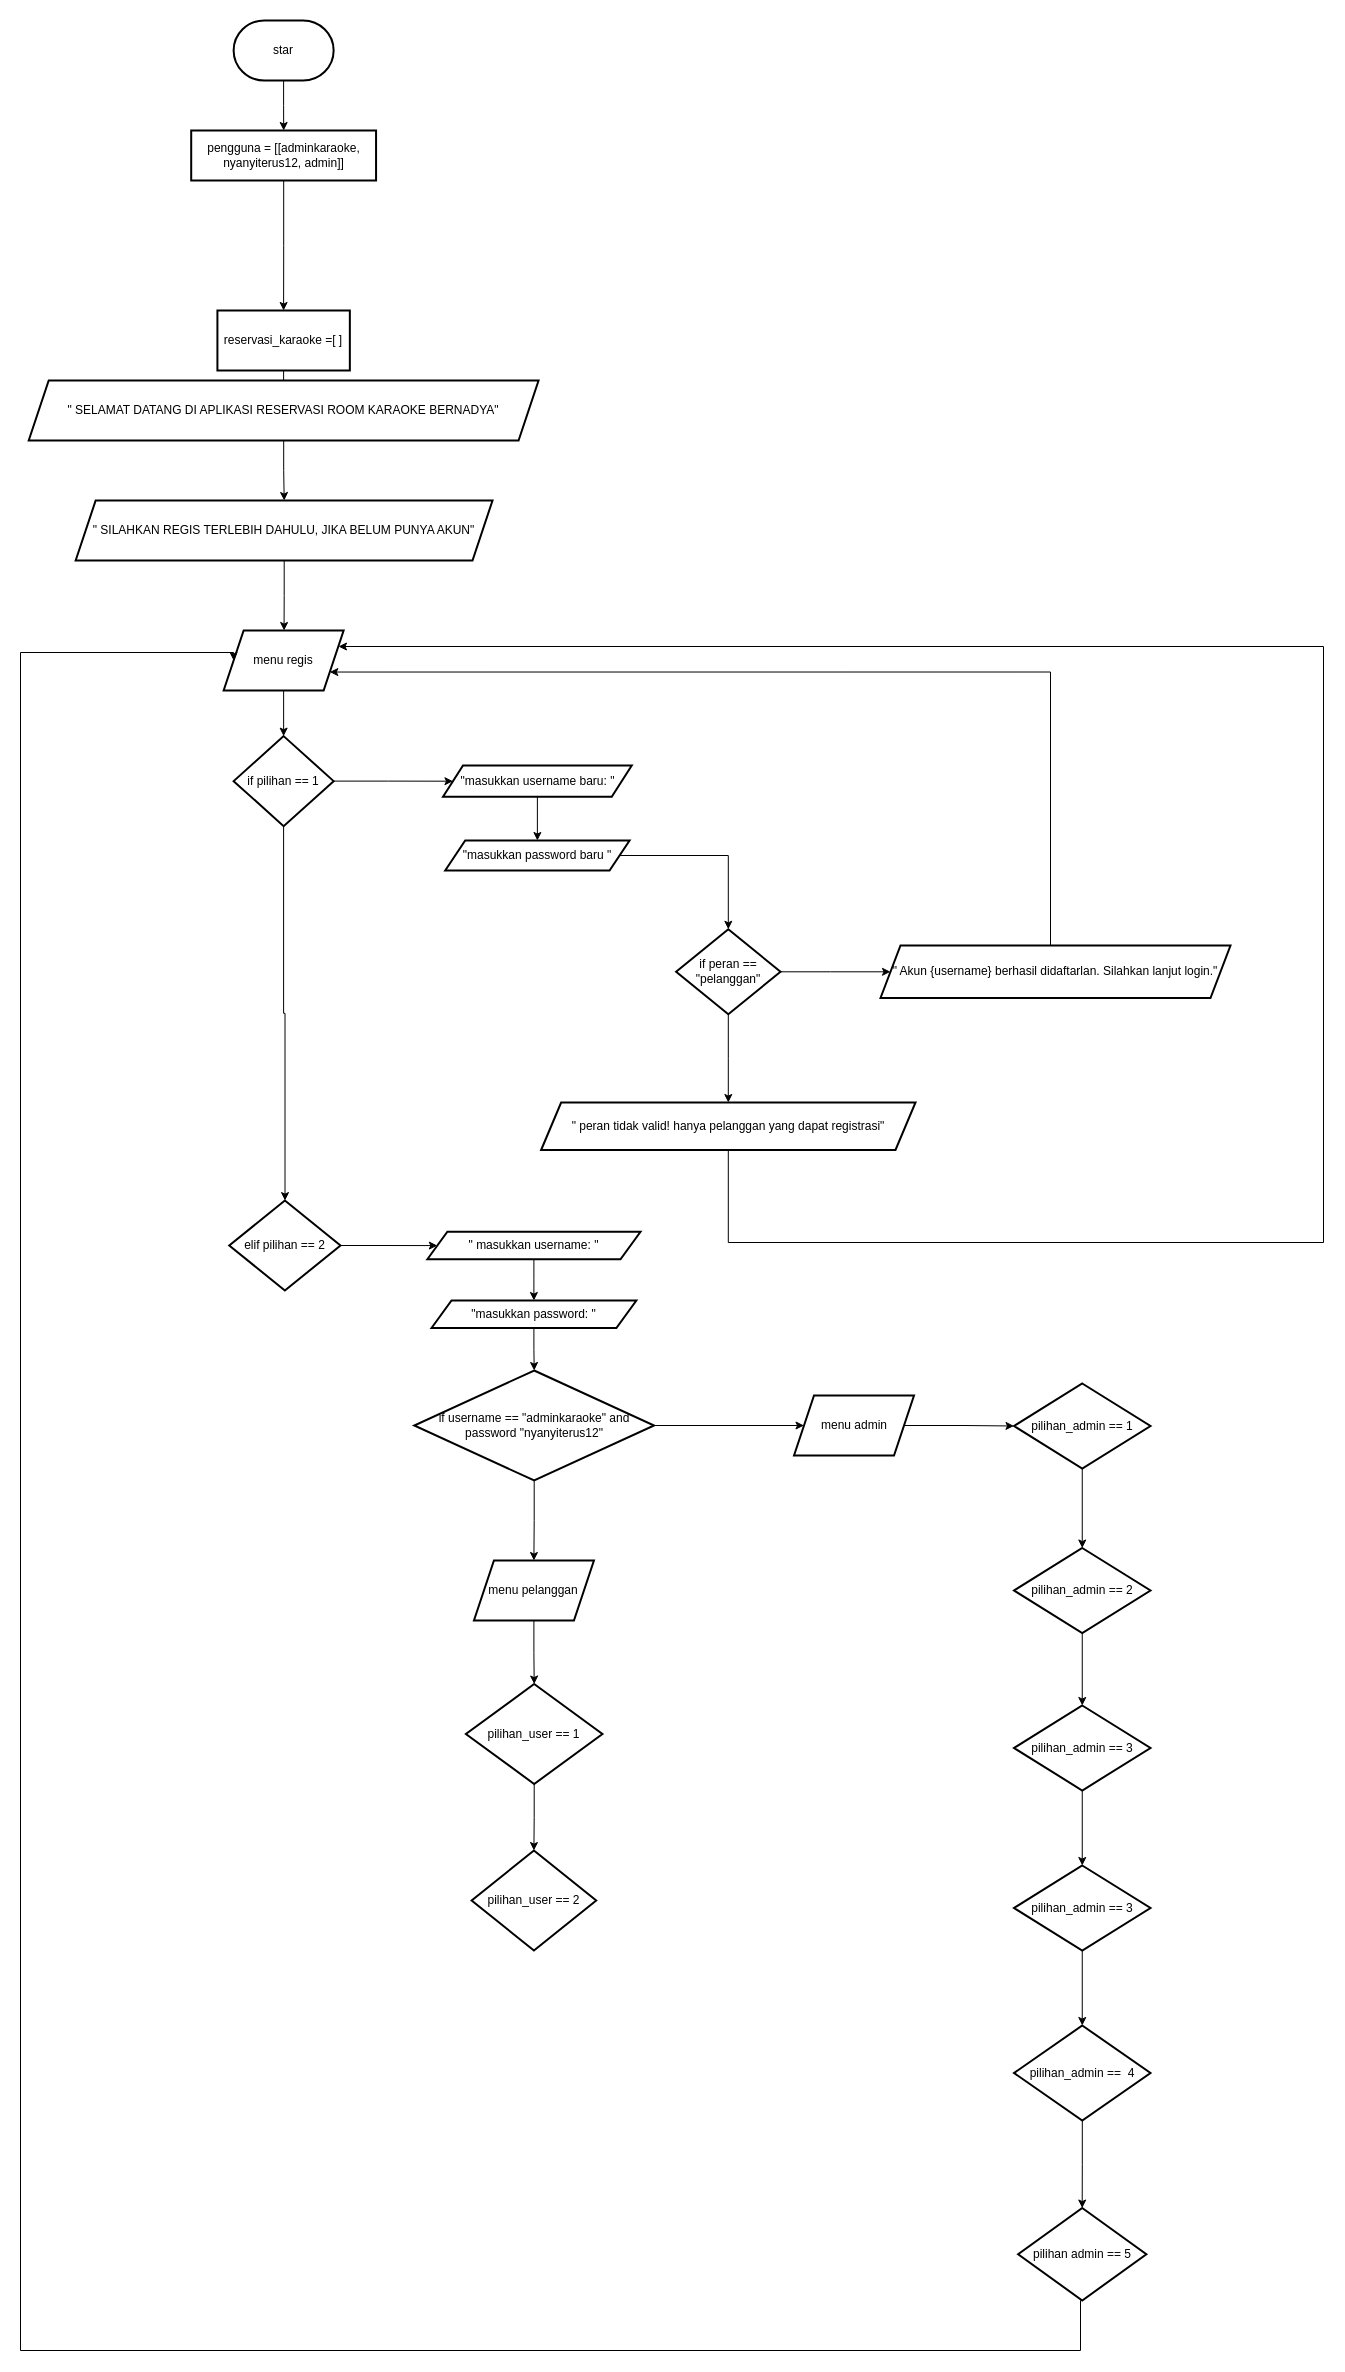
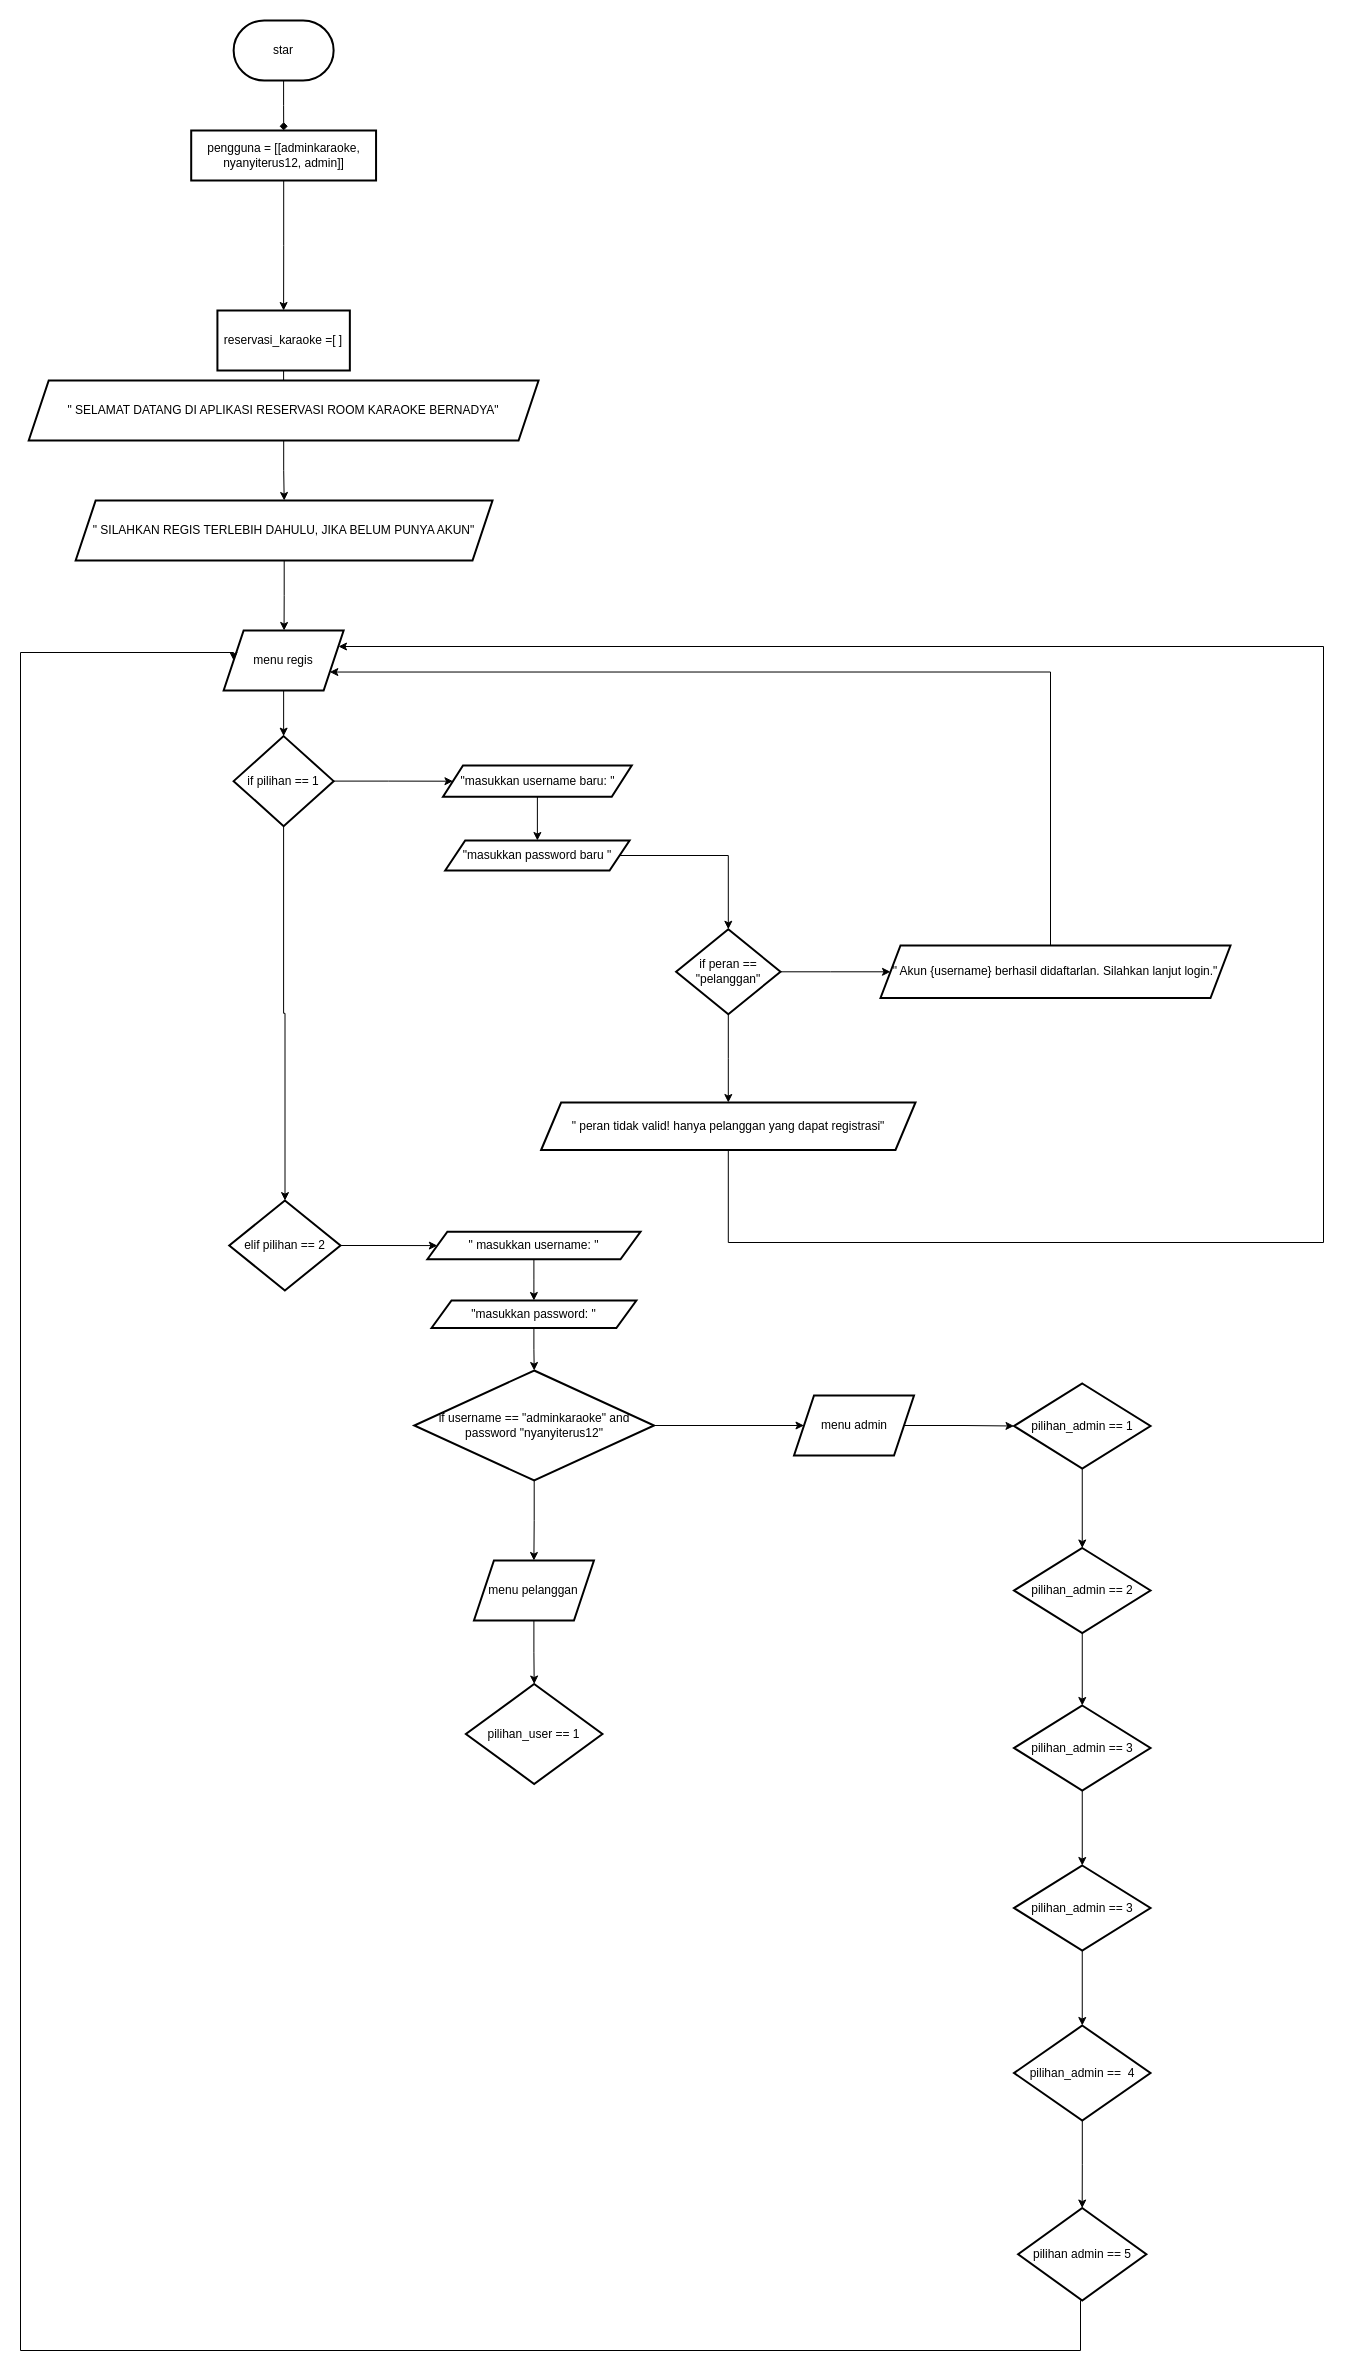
  <mxCell id="0" />
  <mxCell id="1" parent="0" />
- <mxCell id="2" value="" style="edgeStyle=orthogonalEdgeStyle;rounded=0;orthogonalLoop=1;jettySize=auto;html=1;" parent="1" source="3" target="5" edge="1"><mxGeometry relative="1" as="geometry" /></mxCell>
+ <mxCell id="2" value="" style="edgeStyle=orthogonalEdgeStyle;rounded=0;orthogonalLoop=1;jettySize=auto;html=1;endArrow=diamond;" parent="1" source="3" target="5" edge="1"><mxGeometry relative="1" as="geometry" /></mxCell>
  <mxCell id="3" value="star" style="strokeWidth=2;html=1;shape=mxgraph.flowchart.terminator;whiteSpace=wrap;" parent="1" vertex="1"><mxGeometry x="233.13" y="20" width="100" height="60" as="geometry" /></mxCell>
  <mxCell id="4" value="" style="edgeStyle=orthogonalEdgeStyle;rounded=0;orthogonalLoop=1;jettySize=auto;html=1;" parent="1" source="5" target="7" edge="1"><mxGeometry relative="1" as="geometry" /></mxCell>
  <mxCell id="5" value="pengguna = [[adminkaraoke, nyanyiterus12, admin]]" style="whiteSpace=wrap;html=1;strokeWidth=2;" parent="1" vertex="1"><mxGeometry x="190.7" y="130" width="184.86" height="50" as="geometry" /></mxCell>
  <mxCell id="6" value="" style="edgeStyle=orthogonalEdgeStyle;rounded=0;orthogonalLoop=1;jettySize=auto;html=1;" parent="1" source="7" target="9" edge="1"><mxGeometry relative="1" as="geometry" /></mxCell>
  <mxCell id="7" value="reservasi_karaoke =[ ]" style="whiteSpace=wrap;html=1;strokeWidth=2;" parent="1" vertex="1"><mxGeometry x="216.92" y="310" width="132.43" height="60" as="geometry" /></mxCell>
  <mxCell id="8" value="" style="edgeStyle=orthogonalEdgeStyle;rounded=0;orthogonalLoop=1;jettySize=auto;html=1;" parent="1" source="9" target="11" edge="1"><mxGeometry relative="1" as="geometry" /></mxCell>
  <mxCell id="9" value="&quot; SELAMAT DATANG DI APLIKASI RESERVASI ROOM KARAOKE BERNADYA&quot;" style="shape=parallelogram;perimeter=parallelogramPerimeter;whiteSpace=wrap;html=1;fixedSize=1;strokeWidth=2;" parent="1" vertex="1"><mxGeometry x="28.21" y="380" width="509.85" height="60" as="geometry" /></mxCell>
  <mxCell id="10" value="" style="edgeStyle=orthogonalEdgeStyle;rounded=0;orthogonalLoop=1;jettySize=auto;html=1;" parent="1" source="11" edge="1"><mxGeometry relative="1" as="geometry"><mxPoint x="283.571" y="630" as="targetPoint" /></mxGeometry></mxCell>
  <mxCell id="11" value="&quot; SILAHKAN REGIS TERLEBIH DAHULU, JIKA BELUM PUNYA AKUN&quot;" style="shape=parallelogram;perimeter=parallelogramPerimeter;whiteSpace=wrap;html=1;fixedSize=1;strokeWidth=2;" parent="1" vertex="1"><mxGeometry x="75.15" y="500" width="416.87" height="60" as="geometry" /></mxCell>
  <mxCell id="12" value="" style="edgeStyle=orthogonalEdgeStyle;rounded=0;orthogonalLoop=1;jettySize=auto;html=1;" parent="1" source="13" target="16" edge="1"><mxGeometry relative="1" as="geometry" /></mxCell>
  <mxCell id="13" value="menu regis" style="shape=parallelogram;perimeter=parallelogramPerimeter;whiteSpace=wrap;html=1;fixedSize=1;strokeWidth=2;" parent="1" vertex="1"><mxGeometry x="223.135" y="630" width="120" height="60" as="geometry" /></mxCell>
  <mxCell id="14" value="" style="edgeStyle=orthogonalEdgeStyle;rounded=0;orthogonalLoop=1;jettySize=auto;html=1;" parent="1" source="16" target="18" edge="1"><mxGeometry relative="1" as="geometry" /></mxCell>
  <mxCell id="15" value="" style="edgeStyle=orthogonalEdgeStyle;rounded=0;orthogonalLoop=1;jettySize=auto;html=1;" edge="1" parent="1" source="16" target="29"><mxGeometry relative="1" as="geometry" /></mxCell>
  <mxCell id="16" value="if pilihan == 1" style="rhombus;whiteSpace=wrap;html=1;strokeWidth=2;" parent="1" vertex="1"><mxGeometry x="233.13" y="735.63" width="100" height="90" as="geometry" /></mxCell>
  <mxCell id="17" value="" style="edgeStyle=orthogonalEdgeStyle;rounded=0;orthogonalLoop=1;jettySize=auto;html=1;" parent="1" source="18" target="20" edge="1"><mxGeometry relative="1" as="geometry" /></mxCell>
  <mxCell id="18" value="&quot;masukkan username baru: &quot;" style="shape=parallelogram;perimeter=parallelogramPerimeter;whiteSpace=wrap;html=1;fixedSize=1;strokeWidth=2;" parent="1" vertex="1"><mxGeometry x="442.5" y="765.01" width="188.75" height="31.25" as="geometry" /></mxCell>
  <mxCell id="19" value="" style="edgeStyle=orthogonalEdgeStyle;rounded=0;orthogonalLoop=1;jettySize=auto;html=1;" parent="1" source="20" target="23" edge="1"><mxGeometry relative="1" as="geometry" /></mxCell>
  <mxCell id="20" value="&quot;masukkan password baru &quot;" style="shape=parallelogram;perimeter=parallelogramPerimeter;whiteSpace=wrap;html=1;fixedSize=1;strokeWidth=2;" parent="1" vertex="1"><mxGeometry x="444.69" y="840" width="184.37" height="30" as="geometry" /></mxCell>
  <mxCell id="21" value="" style="edgeStyle=orthogonalEdgeStyle;rounded=0;orthogonalLoop=1;jettySize=auto;html=1;" parent="1" source="23" target="25" edge="1"><mxGeometry relative="1" as="geometry" /></mxCell>
  <mxCell id="22" value="" style="edgeStyle=orthogonalEdgeStyle;rounded=0;orthogonalLoop=1;jettySize=auto;html=1;" parent="1" source="23" target="27" edge="1"><mxGeometry relative="1" as="geometry" /></mxCell>
  <mxCell id="23" value="if peran == &quot;pelanggan&quot;" style="rhombus;whiteSpace=wrap;html=1;strokeWidth=2;" parent="1" vertex="1"><mxGeometry x="675.62" y="928.75" width="104.38" height="85" as="geometry" /></mxCell>
  <mxCell id="24" style="edgeStyle=orthogonalEdgeStyle;rounded=0;orthogonalLoop=1;jettySize=auto;html=1;entryX=1;entryY=0.75;entryDx=0;entryDy=0;" edge="1" parent="1" source="25" target="13"><mxGeometry relative="1" as="geometry"><mxPoint x="400" y="700" as="targetPoint" /><Array as="points"><mxPoint x="1050" y="672" /></Array></mxGeometry></mxCell>
  <mxCell id="25" value="&quot; Akun {username} berhasil didaftarlan. Silahkan lanjut login.&quot;" style="shape=parallelogram;perimeter=parallelogramPerimeter;whiteSpace=wrap;html=1;fixedSize=1;strokeWidth=2;" parent="1" vertex="1"><mxGeometry x="880" y="945" width="349.99" height="52.5" as="geometry" /></mxCell>
  <mxCell id="26" style="edgeStyle=orthogonalEdgeStyle;rounded=0;orthogonalLoop=1;jettySize=auto;html=1;" edge="1" parent="1" source="27"><mxGeometry relative="1" as="geometry"><mxPoint x="338" y="646" as="targetPoint" /><Array as="points"><mxPoint x="728" y="1242" /><mxPoint x="1323" y="1242" /><mxPoint x="1323" y="646" /></Array></mxGeometry></mxCell>
  <mxCell id="27" value="&quot; peran tidak valid! hanya pelanggan yang dapat registrasi&quot;" style="shape=parallelogram;perimeter=parallelogramPerimeter;whiteSpace=wrap;html=1;fixedSize=1;strokeWidth=2;" parent="1" vertex="1"><mxGeometry x="540.63" y="1102" width="374.37" height="47.5" as="geometry" /></mxCell>
  <mxCell id="28" value="" style="edgeStyle=orthogonalEdgeStyle;rounded=0;orthogonalLoop=1;jettySize=auto;html=1;" edge="1" parent="1" source="29" target="31"><mxGeometry relative="1" as="geometry" /></mxCell>
  <mxCell id="29" value="elif pilihan == 2" style="rhombus;whiteSpace=wrap;html=1;strokeWidth=2;" vertex="1" parent="1"><mxGeometry x="228.75" y="1200" width="111.25" height="90" as="geometry" /></mxCell>
  <mxCell id="30" value="" style="edgeStyle=orthogonalEdgeStyle;rounded=0;orthogonalLoop=1;jettySize=auto;html=1;" edge="1" parent="1" source="31" target="33"><mxGeometry relative="1" as="geometry" /></mxCell>
  <mxCell id="31" value="&quot; masukkan username: &quot;" style="shape=parallelogram;perimeter=parallelogramPerimeter;whiteSpace=wrap;html=1;fixedSize=1;strokeWidth=2;" vertex="1" parent="1"><mxGeometry x="426.88" y="1231.25" width="213.12" height="27.5" as="geometry" /></mxCell>
  <mxCell id="32" value="" style="edgeStyle=orthogonalEdgeStyle;rounded=0;orthogonalLoop=1;jettySize=auto;html=1;" edge="1" parent="1" source="33" target="36"><mxGeometry relative="1" as="geometry" /></mxCell>
  <mxCell id="33" value="&quot;masukkan password: &quot;" style="shape=parallelogram;perimeter=parallelogramPerimeter;whiteSpace=wrap;html=1;fixedSize=1;strokeWidth=2;" vertex="1" parent="1"><mxGeometry x="431.02" y="1300" width="204.84" height="27.5" as="geometry" /></mxCell>
  <mxCell id="34" value="" style="edgeStyle=orthogonalEdgeStyle;rounded=0;orthogonalLoop=1;jettySize=auto;html=1;" edge="1" parent="1" source="36" target="38"><mxGeometry relative="1" as="geometry" /></mxCell>
  <mxCell id="35" value="" style="edgeStyle=orthogonalEdgeStyle;rounded=0;orthogonalLoop=1;jettySize=auto;html=1;" edge="1" parent="1" source="36" target="40"><mxGeometry relative="1" as="geometry" /></mxCell>
  <mxCell id="36" value="if username == &quot;adminkaraoke&quot; and password &quot;nyanyiterus12&quot;" style="rhombus;whiteSpace=wrap;html=1;strokeWidth=2;" vertex="1" parent="1"><mxGeometry x="413.75" y="1370" width="239.84" height="110" as="geometry" /></mxCell>
  <mxCell id="37" value="" style="edgeStyle=orthogonalEdgeStyle;rounded=0;orthogonalLoop=1;jettySize=auto;html=1;" edge="1" parent="1" source="38" target="42"><mxGeometry relative="1" as="geometry" /></mxCell>
  <mxCell id="38" value="menu admin" style="shape=parallelogram;perimeter=parallelogramPerimeter;whiteSpace=wrap;html=1;fixedSize=1;strokeWidth=2;" vertex="1" parent="1"><mxGeometry x="793.51" y="1395" width="120" height="60" as="geometry" /></mxCell>
  <mxCell id="39" value="" style="edgeStyle=orthogonalEdgeStyle;rounded=0;orthogonalLoop=1;jettySize=auto;html=1;" edge="1" parent="1" source="40" target="54"><mxGeometry relative="1" as="geometry" /></mxCell>
  <mxCell id="40" value="menu pelanggan" style="shape=parallelogram;perimeter=parallelogramPerimeter;whiteSpace=wrap;html=1;fixedSize=1;strokeWidth=2;" vertex="1" parent="1"><mxGeometry x="473.44" y="1560" width="120" height="60" as="geometry" /></mxCell>
  <mxCell id="41" value="" style="edgeStyle=orthogonalEdgeStyle;rounded=0;orthogonalLoop=1;jettySize=auto;html=1;" edge="1" parent="1" source="42" target="44"><mxGeometry relative="1" as="geometry" /></mxCell>
  <mxCell id="42" value="pilihan_admin == 1" style="rhombus;whiteSpace=wrap;html=1;strokeWidth=2;" vertex="1" parent="1"><mxGeometry x="1013.51" y="1383" width="136.49" height="85" as="geometry" /></mxCell>
  <mxCell id="43" value="" style="edgeStyle=orthogonalEdgeStyle;rounded=0;orthogonalLoop=1;jettySize=auto;html=1;" edge="1" parent="1" source="44" target="46"><mxGeometry relative="1" as="geometry" /></mxCell>
  <mxCell id="44" value="pilihan_admin == 2" style="rhombus;whiteSpace=wrap;html=1;strokeWidth=2;" vertex="1" parent="1"><mxGeometry x="1013.51" y="1547.5" width="136.49" height="85" as="geometry" /></mxCell>
  <mxCell id="45" value="" style="edgeStyle=orthogonalEdgeStyle;rounded=0;orthogonalLoop=1;jettySize=auto;html=1;" edge="1" parent="1" source="46" target="48"><mxGeometry relative="1" as="geometry" /></mxCell>
  <mxCell id="46" value="pilihan_admin == 3" style="rhombus;whiteSpace=wrap;html=1;strokeWidth=2;" vertex="1" parent="1"><mxGeometry x="1013.51" y="1705" width="136.49" height="85" as="geometry" /></mxCell>
  <mxCell id="47" value="" style="edgeStyle=orthogonalEdgeStyle;rounded=0;orthogonalLoop=1;jettySize=auto;html=1;" edge="1" parent="1" source="48" target="50"><mxGeometry relative="1" as="geometry" /></mxCell>
  <mxCell id="48" value="pilihan_admin == 3" style="rhombus;whiteSpace=wrap;html=1;strokeWidth=2;" vertex="1" parent="1"><mxGeometry x="1013.51" y="1865" width="136.49" height="85" as="geometry" /></mxCell>
  <mxCell id="49" value="" style="edgeStyle=orthogonalEdgeStyle;rounded=0;orthogonalLoop=1;jettySize=auto;html=1;" edge="1" parent="1" source="50" target="52"><mxGeometry relative="1" as="geometry" /></mxCell>
  <mxCell id="50" value="pilihan_admin ==&amp;nbsp; 4" style="rhombus;whiteSpace=wrap;html=1;strokeWidth=2;" vertex="1" parent="1"><mxGeometry x="1013.51" y="2025" width="136.49" height="95" as="geometry" /></mxCell>
  <mxCell id="51" style="edgeStyle=orthogonalEdgeStyle;rounded=0;orthogonalLoop=1;jettySize=auto;html=1;entryX=0;entryY=0.5;entryDx=0;entryDy=0;exitX=0.5;exitY=1;exitDx=0;exitDy=0;" edge="1" parent="1" source="52" target="13"><mxGeometry relative="1" as="geometry"><mxPoint x="160" y="640" as="targetPoint" /><mxPoint x="1080" y="2330" as="sourcePoint" /><Array as="points"><mxPoint x="1080" y="2300" /><mxPoint x="1080" y="2350" /><mxPoint x="20" y="2350" /><mxPoint x="20" y="652" /><mxPoint x="233" y="652" /></Array></mxGeometry></mxCell>
  <mxCell id="52" value="pilihan admin == 5" style="rhombus;whiteSpace=wrap;html=1;strokeWidth=2;" vertex="1" parent="1"><mxGeometry x="1017.63" y="2207.5" width="128.24" height="92.5" as="geometry" /></mxCell>
- <mxCell id="53" value="" style="edgeStyle=orthogonalEdgeStyle;rounded=0;orthogonalLoop=1;jettySize=auto;html=1;" edge="1" parent="1" source="54" target="55"><mxGeometry relative="1" as="geometry" /></mxCell>
  <mxCell id="54" value="pilihan_user == 1" style="rhombus;whiteSpace=wrap;html=1;strokeWidth=2;" vertex="1" parent="1"><mxGeometry x="465.39" y="1683.5" width="136.56" height="100" as="geometry" /></mxCell>
- <mxCell id="55" value="pilihan_user == 2" style="rhombus;whiteSpace=wrap;html=1;strokeWidth=2;" vertex="1" parent="1"><mxGeometry x="471.13" y="1850" width="124.61" height="100" as="geometry" /></mxCell>
